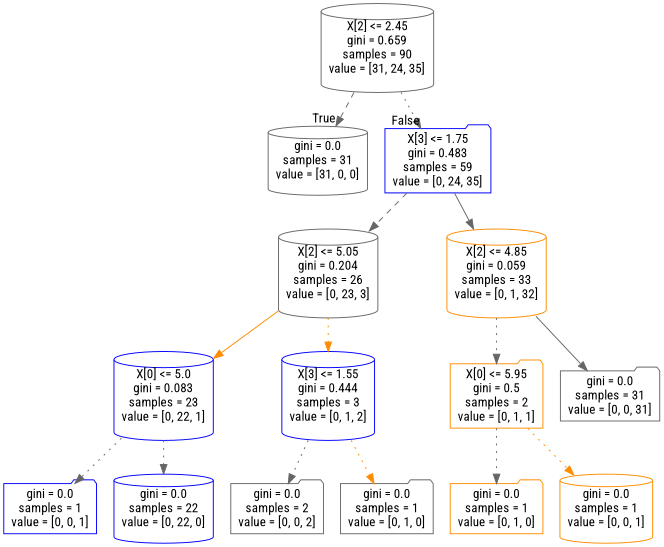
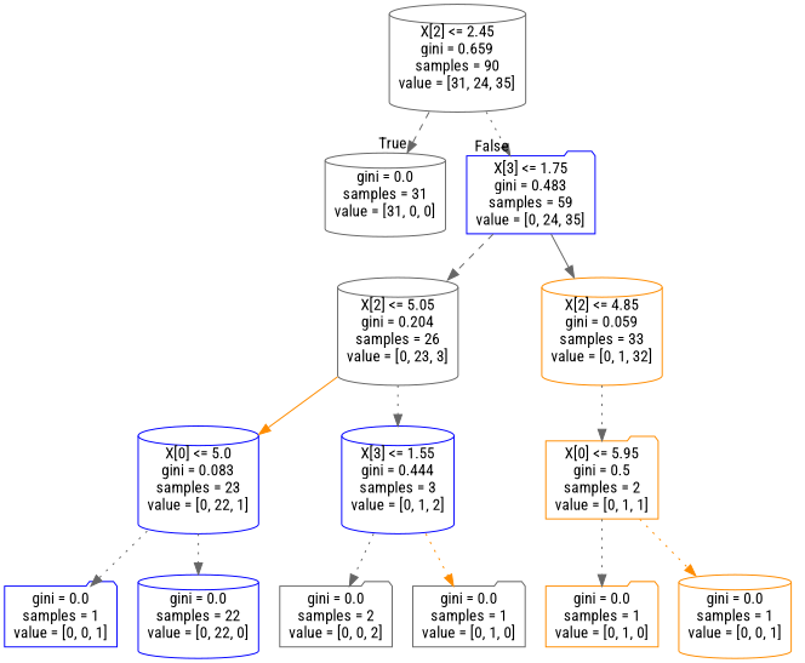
  digraph {
    fontname="Roboto Condensed"
    node [color=gray40 fontname="Roboto Condensed" shape=cylinder]
    edge [color=gray40 fontname="Roboto Condensed" style=dotted]
    n1 [label="X[2] <= 2.45\ngini = 0.659\nsamples = 90\nvalue = [31, 24, 35]"]
    n2 [label="gini = 0.0\nsamples = 31\nvalue = [31, 0, 0]"]
    n3 [color=blue label="X[3] <= 1.75\ngini = 0.483\nsamples = 59\nvalue = [0, 24, 35]" shape=folder]
    n4 [label="X[2] <= 5.05\ngini = 0.204\nsamples = 26\nvalue = [0, 23, 3]"]
    n5 [color=darkorange label="X[2] <= 4.85\ngini = 0.059\nsamples = 33\nvalue = [0, 1, 32]"]
    n6 [color=blue label="X[0] <= 5.0\ngini = 0.083\nsamples = 23\nvalue = [0, 22, 1]"]
    n7 [color=blue label="X[3] <= 1.55\ngini = 0.444\nsamples = 3\nvalue = [0, 1, 2]"]
    n8 [color=darkorange label="X[0] <= 5.95\ngini = 0.5\nsamples = 2\nvalue = [0, 1, 1]" shape=folder]
-   n9 [label="gini = 0.0\nsamples = 31\nvalue = [0, 0, 31]" shape=folder]
    n10 [color=blue label="gini = 0.0\nsamples = 1\nvalue = [0, 0, 1]" shape=folder]
    n11 [color=blue label="gini = 0.0\nsamples = 22\nvalue = [0, 22, 0]"]
    n12 [label="gini = 0.0\nsamples = 2\nvalue = [0, 0, 2]" shape=folder]
    n13 [label="gini = 0.0\nsamples = 1\nvalue = [0, 1, 0]" shape=folder]
    n14 [color=darkorange label="gini = 0.0\nsamples = 1\nvalue = [0, 1, 0]" shape=folder]
    n15 [color=darkorange label="gini = 0.0\nsamples = 1\nvalue = [0, 0, 1]"]
    n1 -> n2 [headlabel=True labelangle=45 labeldistance=2.5 style=dashed]
    n1 -> n3 [headlabel=False labelangle=-45 labeldistance=2.5]
    n3 -> n4 [style=dashed]
    n3 -> n5 [style=solid]
    n4 -> n6 [color=darkorange style=solid]
-   n4 -> n7 [color=darkorange]
+   n4 -> n7
    n5 -> n8
-   n5 -> n9 [style=solid]
    n6 -> n10
    n6 -> n11
    n7 -> n12
    n7 -> n13 [color=darkorange]
    n8 -> n14
    n8 -> n15 [color=darkorange]
  }
